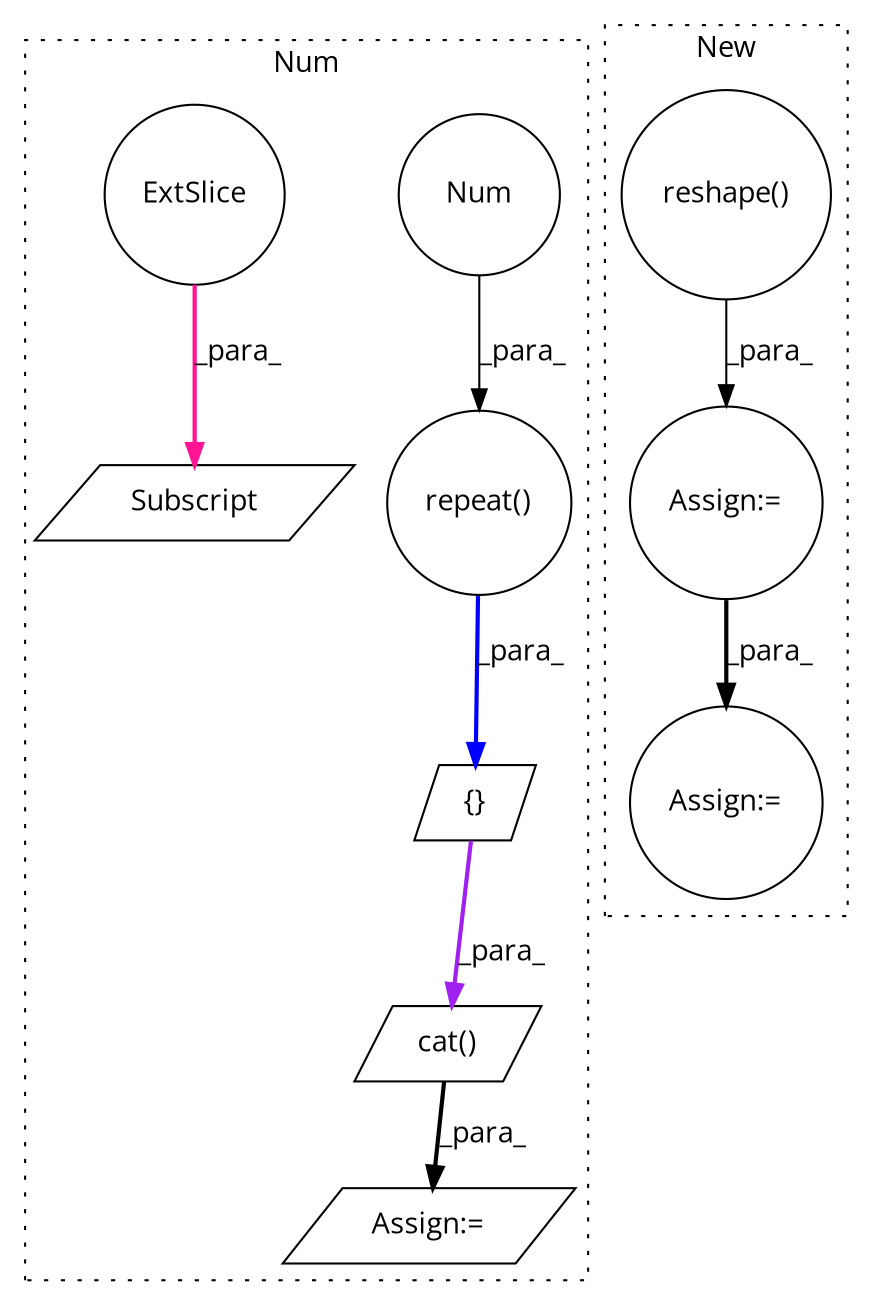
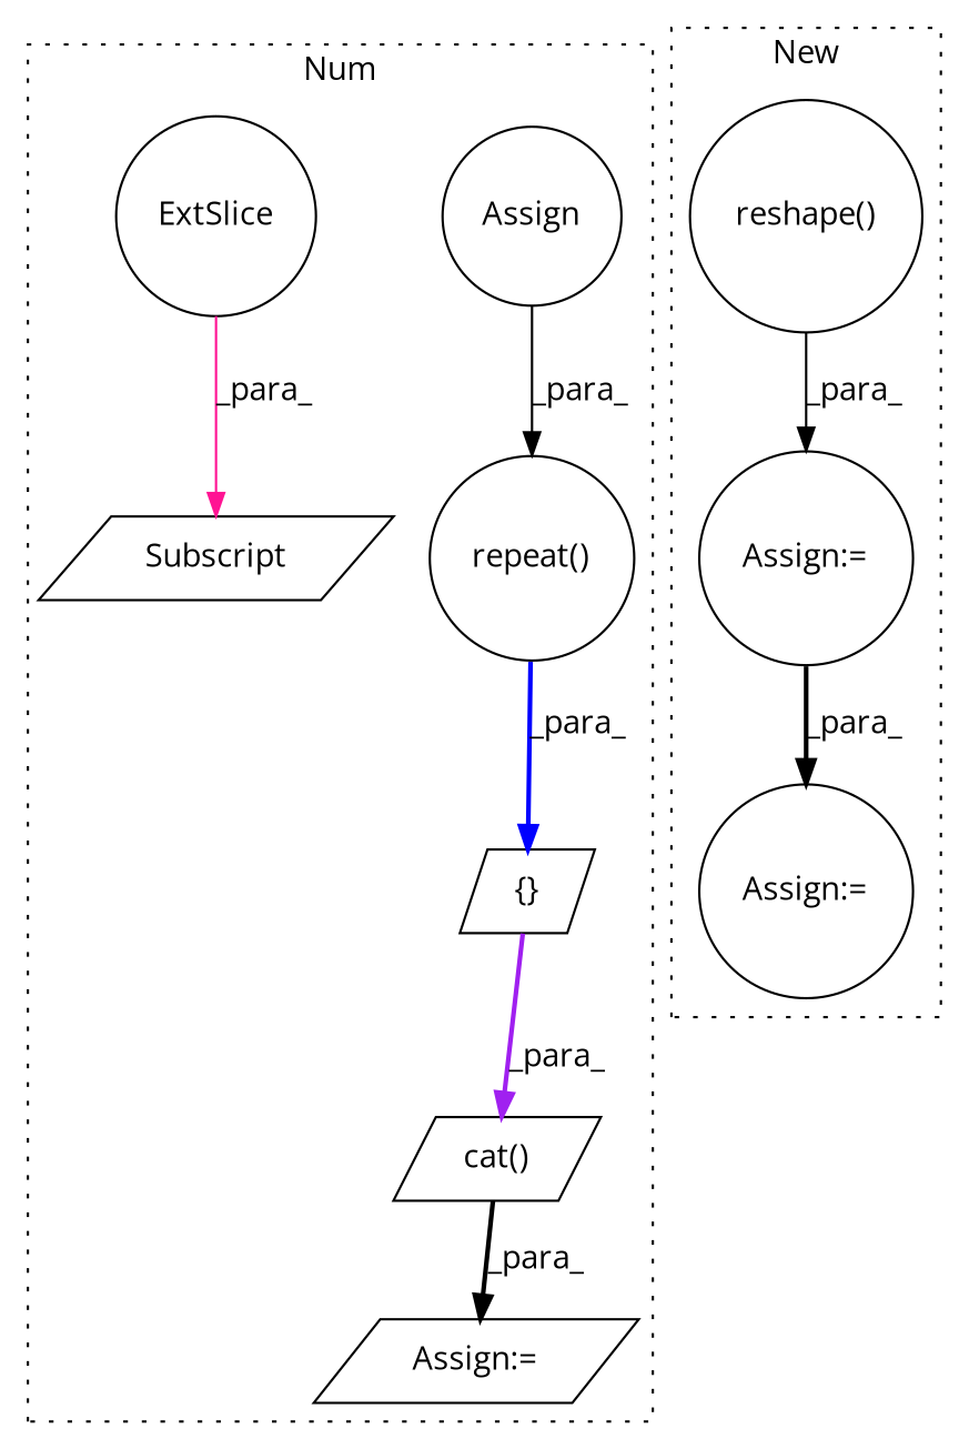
  digraph {
    fontname="Open Sans"
    node [a=75 fontname="Open Sans" l=3 shape=circle]
    edge [color=black fontname="Open Sans" style=bold]
    n1 [l="10,8" label="cat()" s="2718,2749" shape=parallelogram]
    n2 [a=68 label="Assign:=" s=2715 shape=parallelogram]
    n3 [a=59 l="1,0" label="{}" s="2728,2748" shape=parallelogram]
    n4 [l="21,1" label="repeat()" s="2493,2521"]
    n5 [a=63 l="13,0" label=Subscript s="2493,0" shape=parallelogram]
-   n6 [a=76 l=1 label=Num s=2520]
+   n6 [a=76 l=1 label=Assign s=2520]
    n7 [a=85 l=1 label=ExtSlice s=2493]
    n8 [l="14,1" label="reshape()" s="3490,3529"]
    n9 [a=68 label="Assign:=" s=3487]
    n10 [a=68 label="Assign:=" s=3541]
    subgraph cluster_1 {
      label=Num
      style=dotted
      n1
      n2
      n3
      n4
      n5
      n6
      n7
    }
    subgraph cluster_2 {
      label=New
      style=dotted
      n8
      n9
      n10
    }
    n1 -> n2 [label=_para_]
    n3 -> n1 [color=purple label=_para_]
    n4 -> n3 [color=blue label=_para_]
    n6 -> n4 [label=_para_ style=solid]
-   n7 -> n5 [color=deeppink label=_para_]
+   n7 -> n5 [color=deeppink label=_para_ style=solid]
    n8 -> n9 [label=_para_ style=solid]
    n9 -> n10 [label=_para_]
  }
